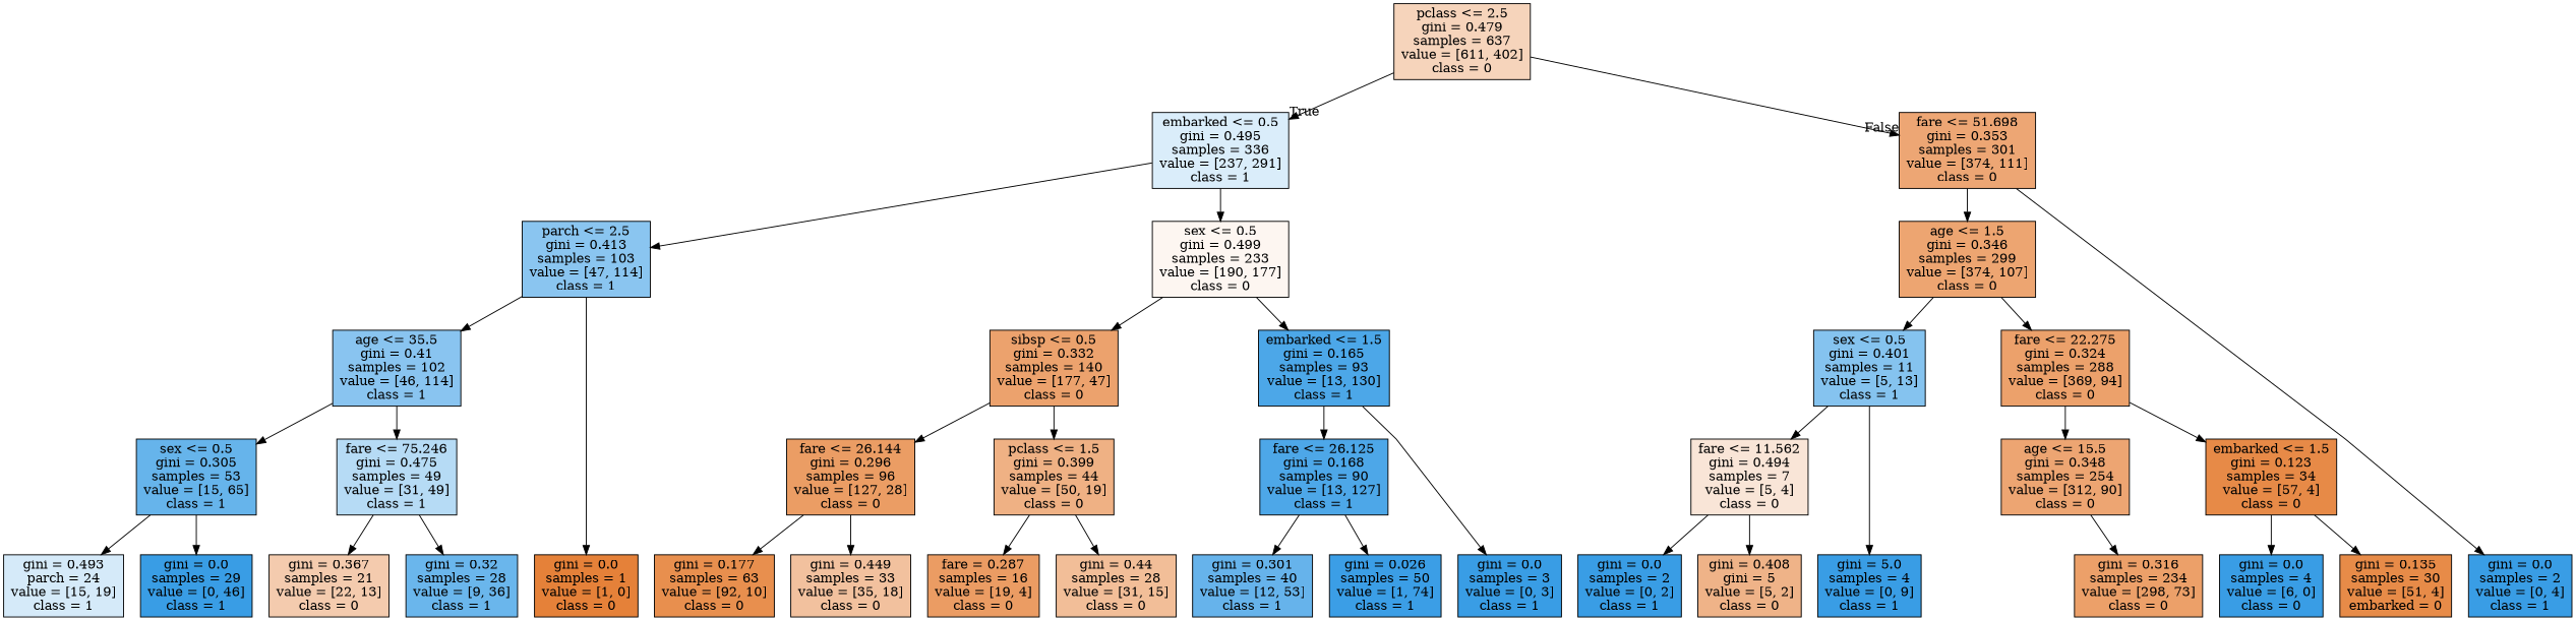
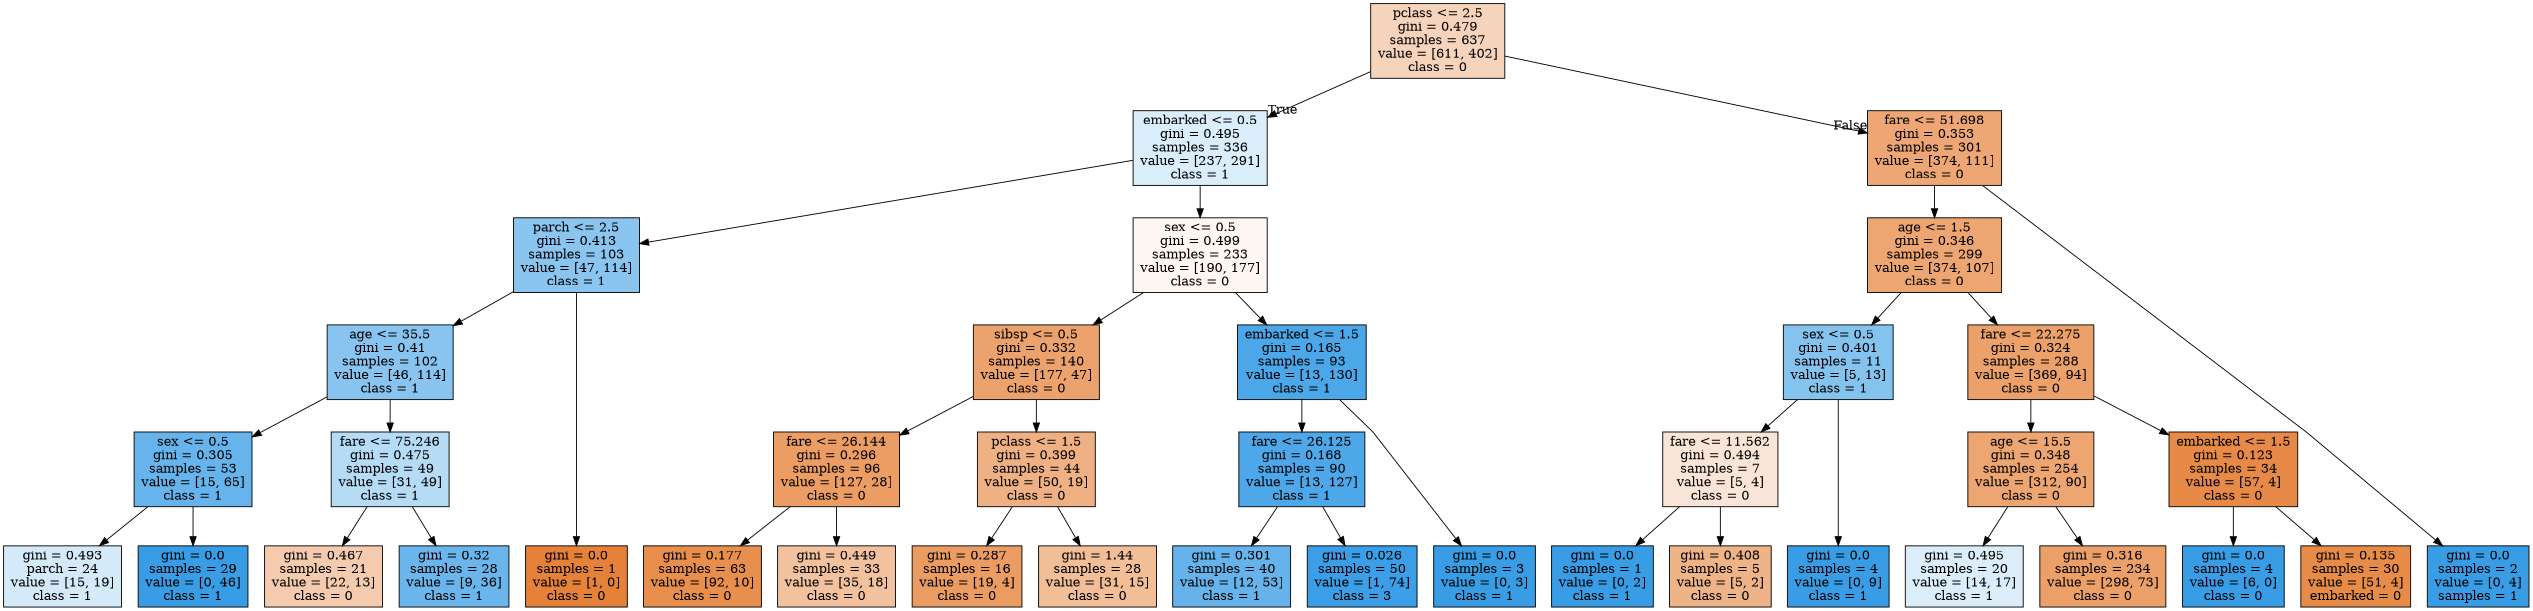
  digraph {
    ranksep=equally
    splines=polyline
    node [color=black fillcolor="#399de5ff" shape=box style=filled]
    n1 [fillcolor="#e5813957" label="pclass <= 2.5\ngini = 0.479\nsamples = 637\nvalue = [611, 402]\nclass = 0"]
    n2 [fillcolor="#399de52f" label="embarked <= 0.5\ngini = 0.495\nsamples = 336\nvalue = [237, 291]\nclass = 1"]
    n3 [fillcolor="#e58139b3" label="fare <= 51.698\ngini = 0.353\nsamples = 301\nvalue = [374, 111]\nclass = 0"]
    n4 [fillcolor="#399de596" label="parch <= 2.5\ngini = 0.413\nsamples = 103\nvalue = [47, 114]\nclass = 1"]
    n5 [fillcolor="#e5813911" label="sex <= 0.5\ngini = 0.499\nsamples = 233\nvalue = [190, 177]\nclass = 0"]
    n6 [fillcolor="#e58139b6" label="age <= 1.5\ngini = 0.346\nsamples = 299\nvalue = [374, 107]\nclass = 0"]
    n7 [fillcolor="#399de598" label="age <= 35.5\ngini = 0.41\nsamples = 102\nvalue = [46, 114]\nclass = 1"]
    n8 [fillcolor="#e58139bb" label="sibsp <= 0.5\ngini = 0.332\nsamples = 140\nvalue = [177, 47]\nclass = 0"]
    n9 [fillcolor="#399de5e6" label="embarked <= 1.5\ngini = 0.165\nsamples = 93\nvalue = [13, 130]\nclass = 1"]
    n10 [fillcolor="#399de59d" label="sex <= 0.5\ngini = 0.401\nsamples = 11\nvalue = [5, 13]\nclass = 1"]
    n11 [fillcolor="#e58139be" label="fare <= 22.275\ngini = 0.324\nsamples = 288\nvalue = [369, 94]\nclass = 0"]
    n12 [fillcolor="#399de5c4" label="sex <= 0.5\ngini = 0.305\nsamples = 53\nvalue = [15, 65]\nclass = 1"]
    n13 [fillcolor="#399de55e" label="fare <= 75.246\ngini = 0.475\nsamples = 49\nvalue = [31, 49]\nclass = 1"]
    n14 [fillcolor="#e58139c7" label="fare <= 26.144\ngini = 0.296\nsamples = 96\nvalue = [127, 28]\nclass = 0"]
    n15 [fillcolor="#e581399e" label="pclass <= 1.5\ngini = 0.399\nsamples = 44\nvalue = [50, 19]\nclass = 0"]
    n16 [fillcolor="#399de5e5" label="fare <= 26.125\ngini = 0.168\nsamples = 90\nvalue = [13, 127]\nclass = 1"]
    n17 [fillcolor="#e5813933" label="fare <= 11.562\ngini = 0.494\nsamples = 7\nvalue = [5, 4]\nclass = 0"]
    n18 [fillcolor="#e58139b5" label="age <= 15.5\ngini = 0.348\nsamples = 254\nvalue = [312, 90]\nclass = 0"]
    n19 [fillcolor="#e58139ed" label="embarked <= 1.5\ngini = 0.123\nsamples = 34\nvalue = [57, 4]\nclass = 0"]
    n20 [fillcolor="#399de536" label="gini = 0.493\nparch = 24\nvalue = [15, 19]\nclass = 1"]
    n21 [label="gini = 0.0\nsamples = 29\nvalue = [0, 46]\nclass = 1"]
-   n22 [fillcolor="#e5813968" label="gini = 0.367\nsamples = 21\nvalue = [22, 13]\nclass = 0"]
+   n22 [fillcolor="#e5813968" label="gini = 0.467\nsamples = 21\nvalue = [22, 13]\nclass = 0"]
    n23 [fillcolor="#399de5bf" label="gini = 0.32\nsamples = 28\nvalue = [9, 36]\nclass = 1"]
    n24 [fillcolor="#e58139ff" label="gini = 0.0\nsamples = 1\nvalue = [1, 0]\nclass = 0"]
    n25 [fillcolor="#e58139e3" label="gini = 0.177\nsamples = 63\nvalue = [92, 10]\nclass = 0"]
    n26 [fillcolor="#e581397c" label="gini = 0.449\nsamples = 33\nvalue = [35, 18]\nclass = 0"]
-   n27 [fillcolor="#e58139c9" label="fare = 0.287\nsamples = 16\nvalue = [19, 4]\nclass = 0"]
-   n28 [fillcolor="#e5813984" label="gini = 0.44\nsamples = 28\nvalue = [31, 15]\nclass = 0"]
+   n27 [fillcolor="#e58139c9" label="gini = 0.287\nsamples = 16\nvalue = [19, 4]\nclass = 0"]
+   n28 [fillcolor="#e5813984" label="gini = 1.44\nsamples = 28\nvalue = [31, 15]\nclass = 0"]
    n29 [label="gini = 0.0\nsamples = 3\nvalue = [0, 3]\nclass = 1"]
    n30 [fillcolor="#399de5c5" label="gini = 0.301\nsamples = 40\nvalue = [12, 53]\nclass = 1"]
-   n31 [fillcolor="#399de5fc" label="gini = 0.026\nsamples = 50\nvalue = [1, 74]\nclass = 1"]
-   n32 [label="gini = 0.0\nsamples = 2\nvalue = [0, 2]\nclass = 1"]
-   n33 [fillcolor="#e5813999" label="gini = 0.408\ngini = 5\nvalue = [5, 2]\nclass = 0"]
-   n34 [label="gini = 5.0\nsamples = 4\nvalue = [0, 9]\nclass = 1"]
+   n31 [fillcolor="#399de5fc" label="gini = 0.026\nsamples = 50\nvalue = [1, 74]\nclass = 3"]
+   n32 [label="gini = 0.0\nsamples = 1\nvalue = [0, 2]\nclass = 1"]
+   n33 [fillcolor="#e5813999" label="gini = 0.408\nsamples = 5\nvalue = [5, 2]\nclass = 0"]
+   n34 [label="gini = 0.0\nsamples = 4\nvalue = [0, 9]\nclass = 1"]
+   n35 [fillcolor="#399de52d" label="gini = 0.495\nsamples = 20\nvalue = [14, 17]\nclass = 1"]
    n36 [fillcolor="#e58139c1" label="gini = 0.316\nsamples = 234\nvalue = [298, 73]\nclass = 0"]
    n37 [label="gini = 0.0\nsamples = 4\nvalue = [6, 0]\nclass = 0"]
    n38 [fillcolor="#e58139eb" label="gini = 0.135\nsamples = 30\nvalue = [51, 4]\nembarked = 0"]
-   n39 [label="gini = 0.0\nsamples = 2\nvalue = [0, 4]\nclass = 1"]
+   n39 [label="gini = 0.0\nsamples = 2\nvalue = [0, 4]\nsamples = 1"]
    subgraph sub_1 {
      rank=same
      n1
    }
    subgraph sub_2 {
      rank=same
      n2
      n3
    }
    subgraph sub_3 {
      rank=same
      n4
      n5
      n6
    }
    subgraph sub_4 {
      rank=same
      n7
      n8
      n9
      n10
      n11
    }
    subgraph sub_5 {
      rank=same
      n12
      n13
      n14
      n15
      n16
      n17
      n18
      n19
    }
    subgraph sub_6 {
      rank=same
      n20
      n21
      n22
      n23
      n24
      n25
      n26
      n27
      n28
      n29
      n30
      n31
      n32
      n33
      n34
+     n35
      n36
      n37
      n38
      n39
    }
    n1 -> n2 [headlabel=True labelangle=45 labeldistance=2.5]
    n1 -> n3 [headlabel=False labelangle=-45 labeldistance=2.5]
    n2 -> n4
    n2 -> n5
    n3 -> n6
    n3 -> n39
    n4 -> n7
    n4 -> n24
    n5 -> n8
    n5 -> n9
    n6 -> n10
    n6 -> n11
    n7 -> n12
    n7 -> n13
    n8 -> n14
    n8 -> n15
    n9 -> n16
    n9 -> n29
    n10 -> n17
    n10 -> n34
    n11 -> n18
    n11 -> n19
    n12 -> n20
    n12 -> n21
    n13 -> n22
    n13 -> n23
    n14 -> n25
    n14 -> n26
    n15 -> n27
    n15 -> n28
    n16 -> n30
    n16 -> n31
    n17 -> n32
    n17 -> n33
+   n18 -> n35
    n18 -> n36
    n19 -> n37
    n19 -> n38
  }
